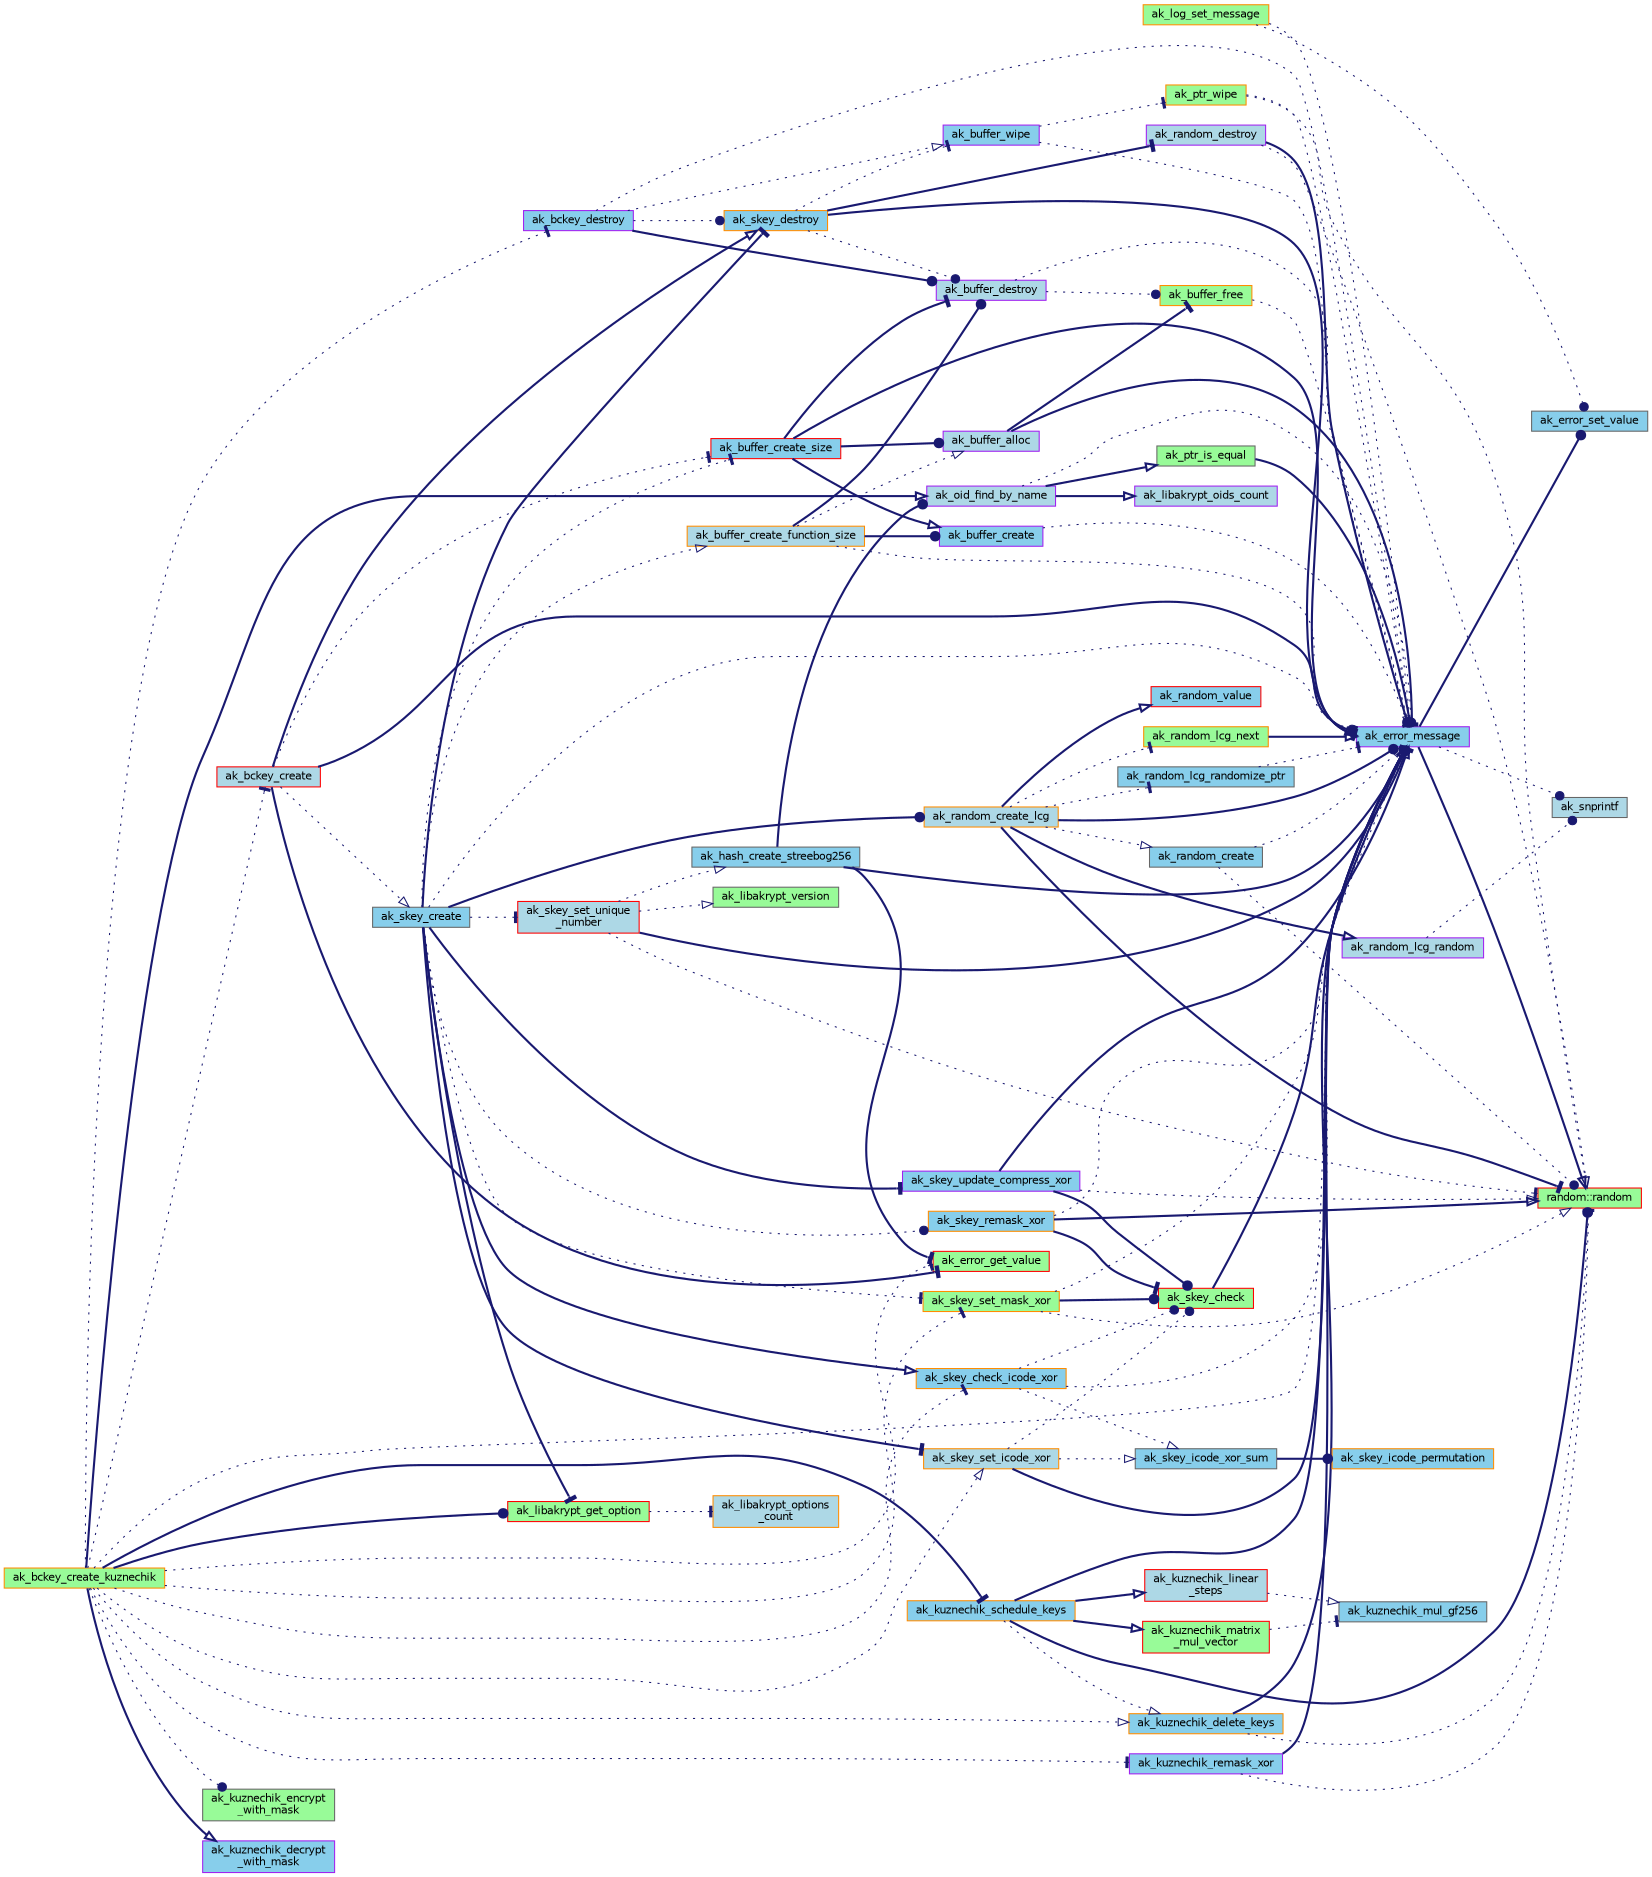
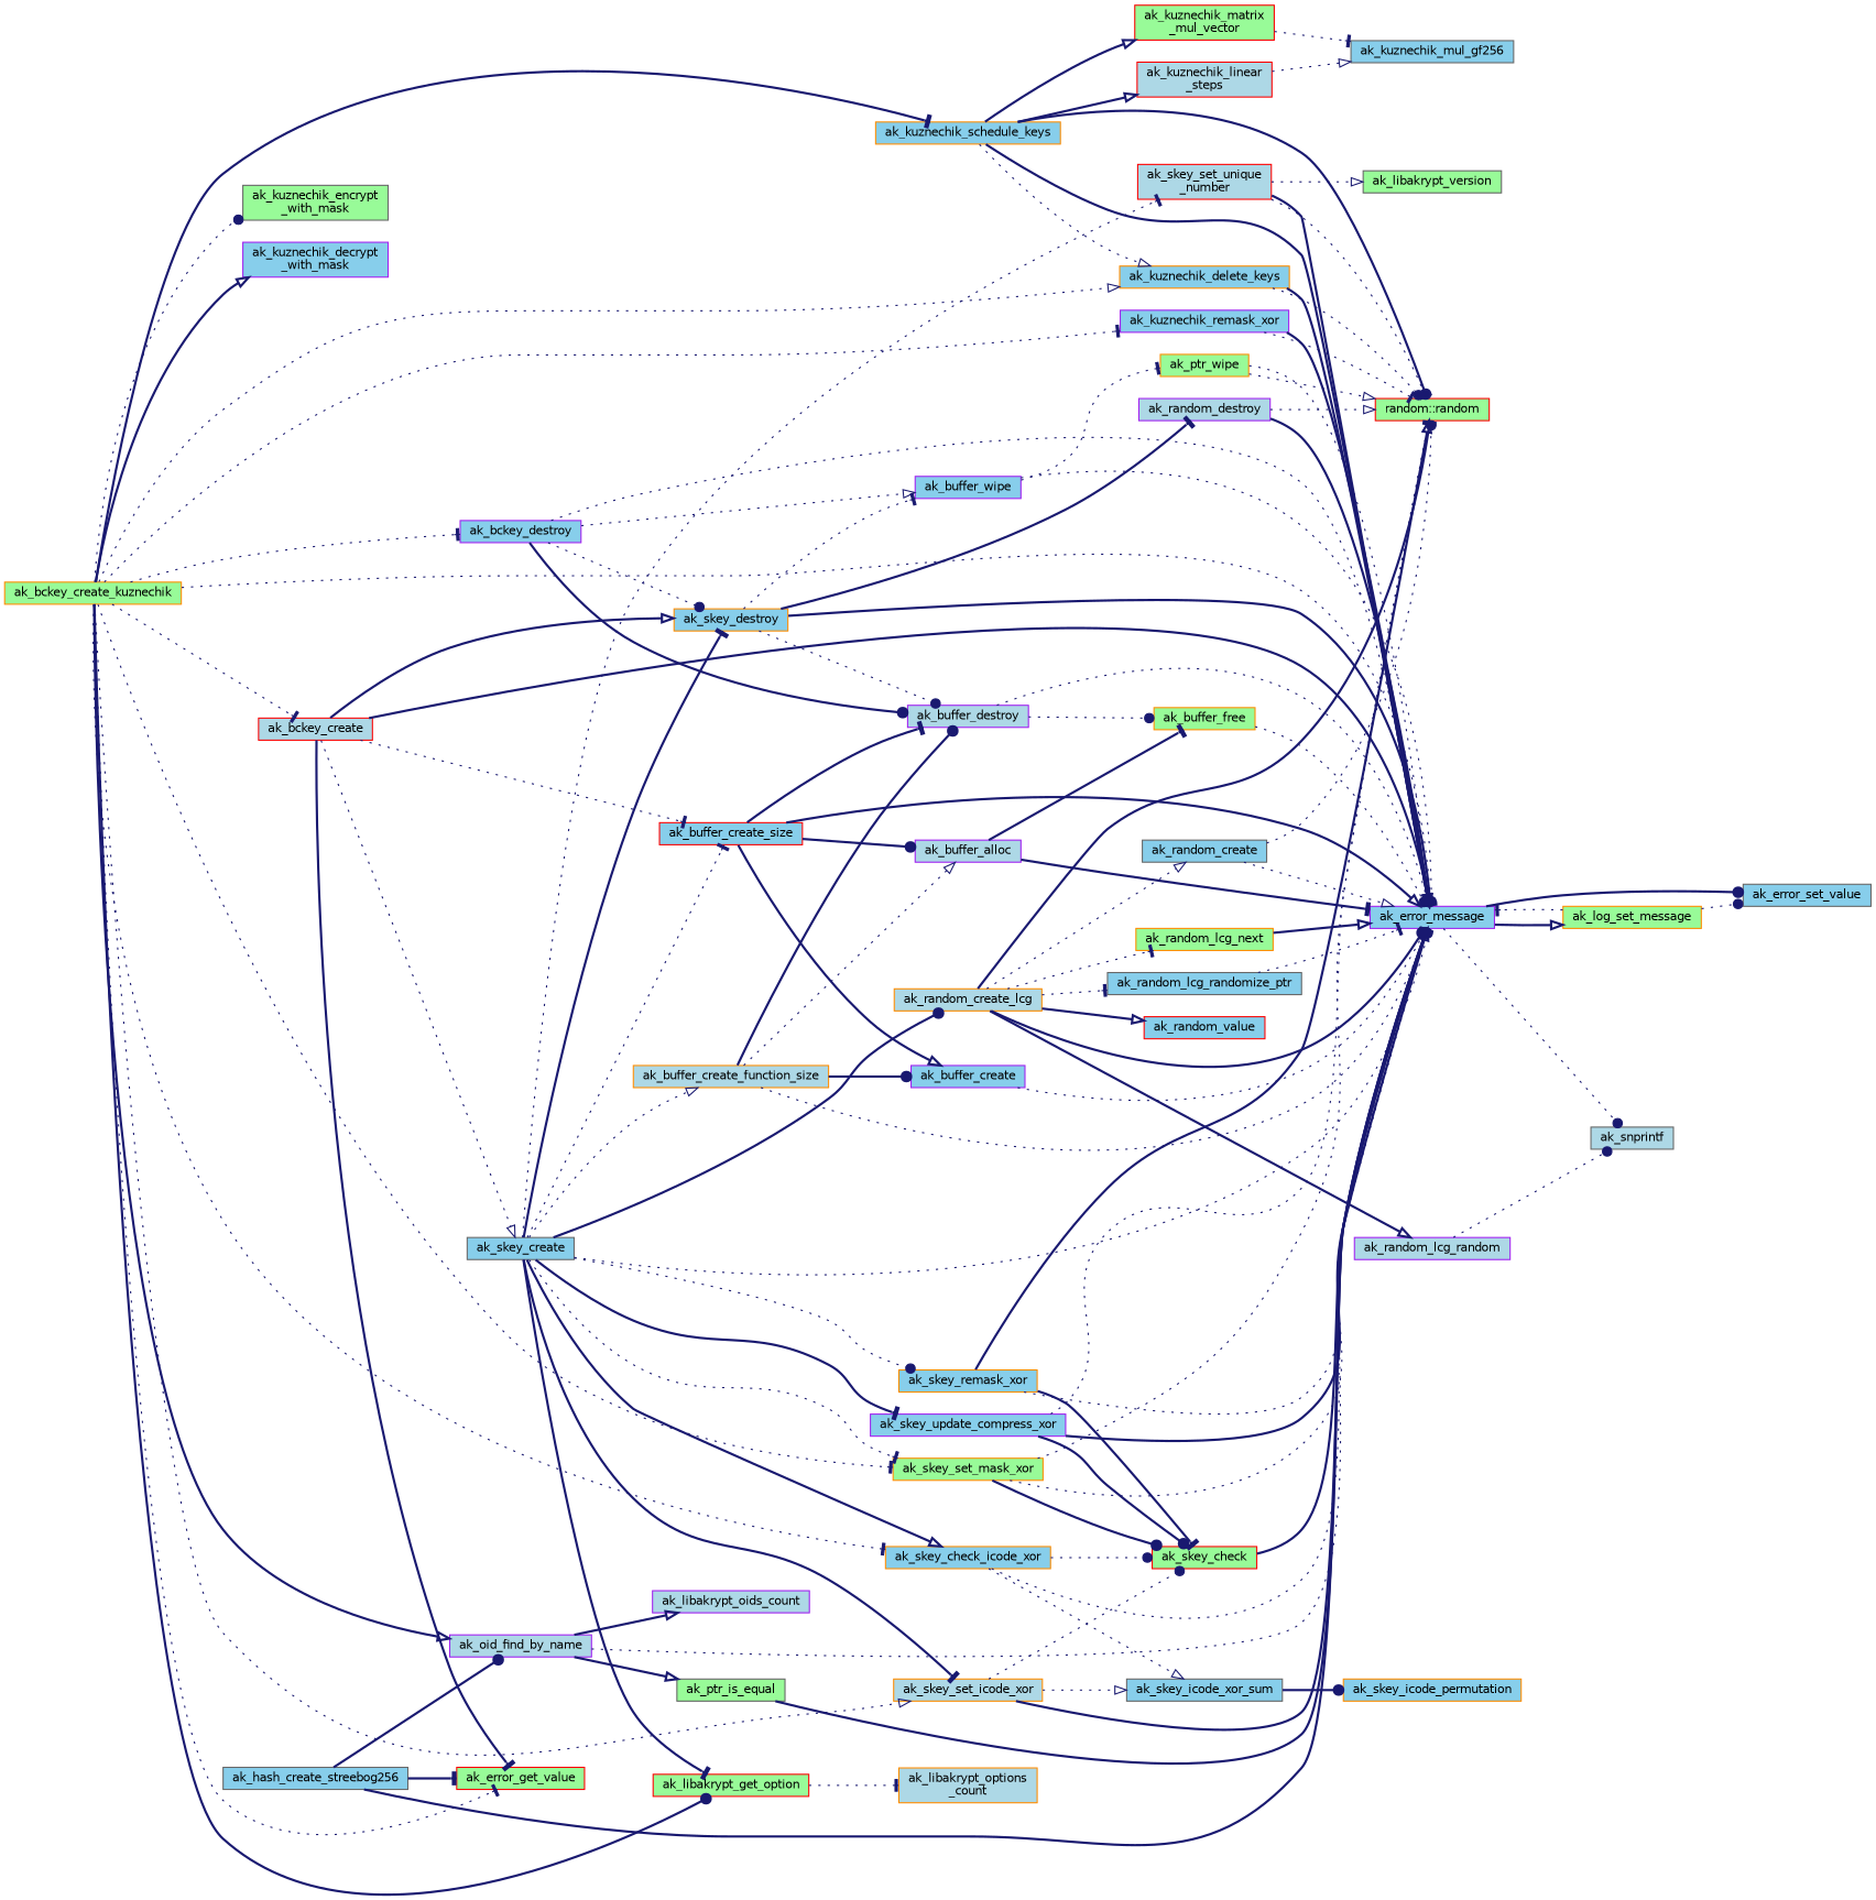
  digraph {
    rankdir=LR
    node [color=darkorange fillcolor=skyblue fontname=Helvetica fontsize=10 shape=record style=filled]
    edge [arrowhead=dot color=midnightblue fontname=Helvetica fontsize=10 labelfontname=Helvetica labelfontsize=10 style=dotted]
    n1 [fillcolor=palegreen fontcolor=black height=0.2 label=ak_bckey_create_kuznechik width=0.4]
    n2 [color=purple height=0.2 label=ak_error_message width=0.4]
    n3 [color=red fillcolor=lightblue height=0.2 label=ak_bckey_create width=0.4]
    n4 [color=red fillcolor=palegreen height=0.2 label=ak_libakrypt_get_option width=0.4]
    n5 [color=purple fillcolor=lightblue height=0.2 label=ak_oid_find_by_name width=0.4]
    n6 [color=red fillcolor=palegreen height=0.2 label=ak_error_get_value width=0.4]
    n7 [fillcolor=palegreen height=0.2 label=ak_skey_set_mask_xor width=0.4]
    n8 [fillcolor=lightblue height=0.2 label=ak_skey_set_icode_xor width=0.4]
    n9 [height=0.2 label=ak_skey_check_icode_xor width=0.4]
    n10 [color=purple height=0.2 label=ak_bckey_destroy width=0.4]
    n11 [color=purple height=0.2 label=ak_kuznechik_remask_xor width=0.4]
    n12 [height=0.2 label=ak_kuznechik_schedule_keys width=0.4]
    n13 [height=0.2 label=ak_kuznechik_delete_keys width=0.4]
    n14 [color=gray40 fillcolor=palegreen height=0.2 label="ak_kuznechik_encrypt\l_with_mask" width=0.4]
    n15 [color=purple height=0.2 label="ak_kuznechik_decrypt\l_with_mask" width=0.4]
    n16 [color=gray40 fillcolor=lightblue height=0.2 label=ak_snprintf width=0.4]
    n17 [fillcolor=palegreen height=0.2 label=ak_log_set_message width=0.4]
    n18 [color=gray40 height=0.2 label=ak_error_set_value width=0.4]
    n19 [color=gray40 height=0.2 label=ak_skey_create width=0.4]
    n20 [height=0.2 label=ak_skey_destroy width=0.4]
    n21 [color=red height=0.2 label=ak_buffer_create_size width=0.4]
    n22 [fillcolor=lightblue height=0.2 label="ak_libakrypt_options\l_count" width=0.4]
    n23 [color=gray40 fillcolor=palegreen height=0.2 label=ak_ptr_is_equal width=0.4]
    n24 [color=purple fillcolor=lightblue height=0.2 label=ak_libakrypt_oids_count width=0.4]
    n25 [color=red fillcolor=palegreen height=0.2 label="random::random" width=0.4]
    n26 [color=red fillcolor=palegreen height=0.2 label=ak_skey_check width=0.4]
    n27 [color=gray40 height=0.2 label=ak_skey_icode_xor_sum width=0.4]
    n28 [color=purple fillcolor=lightblue height=0.2 label=ak_buffer_destroy width=0.4]
    n29 [color=purple height=0.2 label=ak_buffer_wipe width=0.4]
    n30 [color=red fillcolor=palegreen height=0.2 label="ak_kuznechik_matrix\l_mul_vector" width=0.4]
    n31 [color=red fillcolor=lightblue height=0.2 label="ak_kuznechik_linear\l_steps" width=0.4]
    n32 [fillcolor=lightblue height=0.2 label=ak_buffer_create_function_size width=0.4]
    n33 [fillcolor=lightblue height=0.2 label=ak_random_create_lcg width=0.4]
    n34 [color=red fillcolor=lightblue height=0.2 label="ak_skey_set_unique\l_number" width=0.4]
    n35 [height=0.2 label=ak_skey_remask_xor width=0.4]
    n36 [color=purple height=0.2 label=ak_skey_update_compress_xor width=0.4]
    n37 [color=purple fillcolor=lightblue height=0.2 label=ak_random_destroy width=0.4]
    n38 [color=purple height=0.2 label=ak_buffer_create width=0.4]
    n39 [color=purple fillcolor=lightblue height=0.2 label=ak_buffer_alloc width=0.4]
    n40 [color=red height=0.2 label=ak_random_value width=0.4]
    n41 [color=gray40 height=0.2 label=ak_random_create width=0.4]
    n42 [fillcolor=palegreen height=0.2 label=ak_random_lcg_next width=0.4]
    n43 [color=gray40 height=0.2 label=ak_random_lcg_randomize_ptr width=0.4]
    n44 [color=purple fillcolor=lightblue height=0.2 label=ak_random_lcg_random width=0.4]
    n45 [color=gray40 fillcolor=palegreen height=0.2 label=ak_libakrypt_version width=0.4]
    n46 [color=gray40 height=0.2 label=ak_hash_create_streebog256 width=0.4]
    n47 [fillcolor=palegreen height=0.2 label=ak_buffer_free width=0.4]
    n48 [fillcolor=palegreen height=0.2 label=ak_ptr_wipe width=0.4]
    n49 [height=0.2 label=ak_skey_icode_permutation width=0.4]
    n50 [color=gray40 height=0.2 label=ak_kuznechik_mul_gf256 width=0.4]
    n1 -> n2
    n1 -> n3 [arrowhead=tee]
    n1 -> n4 [style=bold]
    n1 -> n5 [arrowhead=onormal style=bold]
    n1 -> n6 [arrowhead=tee]
    n1 -> n7 [arrowhead=tee]
    n1 -> n8 [arrowhead=onormal]
    n1 -> n9 [arrowhead=tee]
    n1 -> n10 [arrowhead=tee]
    n1 -> n11 [arrowhead=tee]
    n1 -> n12 [arrowhead=tee style=bold]
    n1 -> n13 [arrowhead=onormal]
    n1 -> n14
    n1 -> n15 [arrowhead=onormal style=bold]
    n2 -> n16
-   n2 -> n25 [arrowhead=onormal style=bold]
+   n2 -> n17 [arrowhead=onormal style=bold]
    n2 -> n18 [style=bold]
    n3 -> n2 [arrowhead=tee style=bold]
    n3 -> n6 [arrowhead=tee style=bold]
    n3 -> n19 [arrowhead=onormal]
    n3 -> n20 [arrowhead=onormal style=bold]
    n3 -> n21 [arrowhead=tee]
    n4 -> n22 [arrowhead=tee]
    n5 -> n2
    n5 -> n23 [arrowhead=onormal style=bold]
    n5 -> n24 [arrowhead=onormal style=bold]
    n7 -> n2
    n7 -> n25 [arrowhead=onormal]
    n7 -> n26 [style=bold]
    n8 -> n2 [arrowhead=tee style=bold]
    n8 -> n26
    n8 -> n27 [arrowhead=onormal]
    n9 -> n2
    n9 -> n26
    n9 -> n27 [arrowhead=onormal]
    n10 -> n2 [arrowhead=tee]
    n10 -> n20
    n10 -> n28 [style=bold]
    n10 -> n29 [arrowhead=onormal]
    n11 -> n2 [arrowhead=onormal style=bold]
    n11 -> n25 [arrowhead=tee]
    n12 -> n2 [style=bold]
    n12 -> n13 [arrowhead=onormal]
    n12 -> n25 [style=bold]
    n12 -> n30 [arrowhead=onormal style=bold]
    n12 -> n31 [arrowhead=onormal style=bold]
    n13 -> n2 [arrowhead=onormal style=bold]
    n13 -> n25
    n17 -> n2 [arrowhead=tee]
    n17 -> n18
    n19 -> n2
    n19 -> n4 [arrowhead=tee style=bold]
    n19 -> n7 [arrowhead=tee]
    n19 -> n8 [arrowhead=tee style=bold]
    n19 -> n9 [arrowhead=onormal style=bold]
    n19 -> n20 [arrowhead=tee style=bold]
    n19 -> n21 [arrowhead=tee]
    n19 -> n32 [arrowhead=onormal]
    n19 -> n33 [style=bold]
    n19 -> n34 [arrowhead=tee]
    n19 -> n35
    n19 -> n36 [arrowhead=tee style=bold]
    n20 -> n2 [arrowhead=tee style=bold]
    n20 -> n28
    n20 -> n29 [arrowhead=tee]
    n20 -> n37 [arrowhead=tee style=bold]
    n21 -> n2 [arrowhead=onormal style=bold]
    n21 -> n28 [arrowhead=tee style=bold]
    n21 -> n38 [arrowhead=onormal style=bold]
    n21 -> n39 [style=bold]
    n23 -> n2 [style=bold]
    n26 -> n2 [style=bold]
    n27 -> n49 [style=bold]
    n28 -> n2 [arrowhead=onormal]
    n28 -> n47
    n29 -> n2
    n29 -> n48 [arrowhead=tee]
    n30 -> n50 [arrowhead=tee]
    n31 -> n50 [arrowhead=onormal]
    n32 -> n2
    n32 -> n28 [style=bold]
    n32 -> n38 [style=bold]
    n32 -> n39 [arrowhead=onormal]
    n33 -> n2 [style=bold]
    n33 -> n25 [arrowhead=tee style=bold]
    n33 -> n40 [arrowhead=onormal style=bold]
    n33 -> n41 [arrowhead=onormal]
    n33 -> n42 [arrowhead=tee]
    n33 -> n43 [arrowhead=tee]
    n33 -> n44 [arrowhead=onormal style=bold]
    n34 -> n2 [arrowhead=tee style=bold]
    n34 -> n25 [arrowhead=tee]
    n34 -> n45 [arrowhead=onormal]
-   n34 -> n46 [arrowhead=onormal]
    n35 -> n2
    n35 -> n25 [arrowhead=onormal style=bold]
    n35 -> n26 [arrowhead=tee style=bold]
    n36 -> n2 [arrowhead=onormal style=bold]
    n36 -> n25 [arrowhead=onormal]
    n36 -> n26 [style=bold]
-   n37 -> n2 [style=bold]
+   n37 -> n2 [arrowhead=onormal style=bold]
    n37 -> n25 [arrowhead=onormal]
    n38 -> n2 [arrowhead=tee]
    n39 -> n2 [arrowhead=tee style=bold]
    n39 -> n47 [arrowhead=tee style=bold]
    n41 -> n2 [arrowhead=onormal]
    n41 -> n25
    n42 -> n2 [arrowhead=onormal style=bold]
    n43 -> n2 [arrowhead=tee]
    n44 -> n16
    n46 -> n2 [style=bold]
    n46 -> n5 [style=bold]
    n46 -> n6 [arrowhead=tee style=bold]
    n47 -> n2
    n48 -> n2
    n48 -> n25 [arrowhead=onormal]
  }
